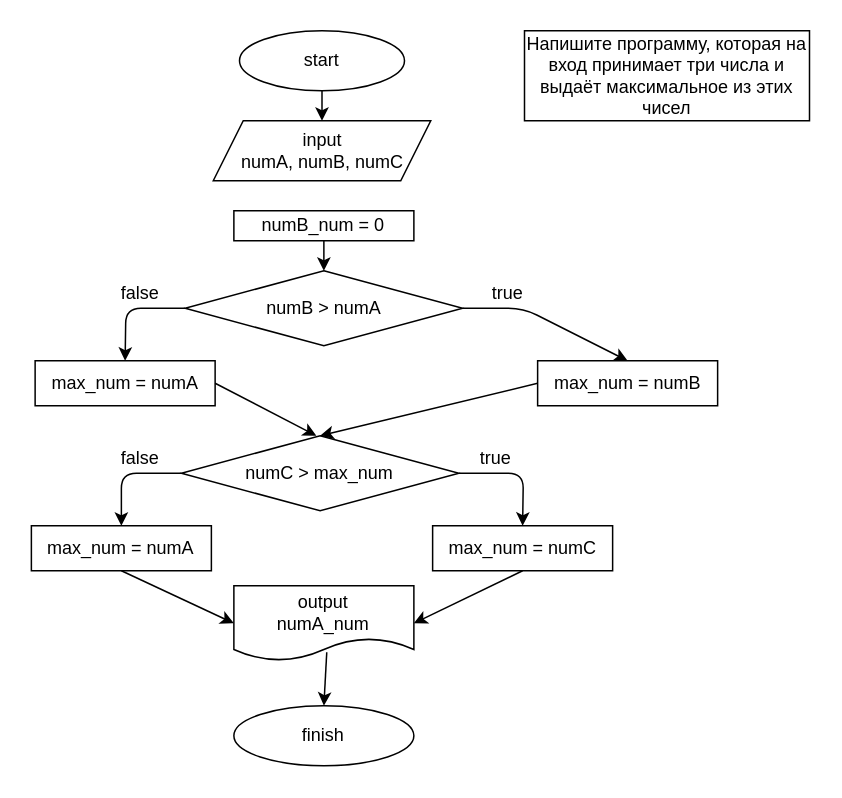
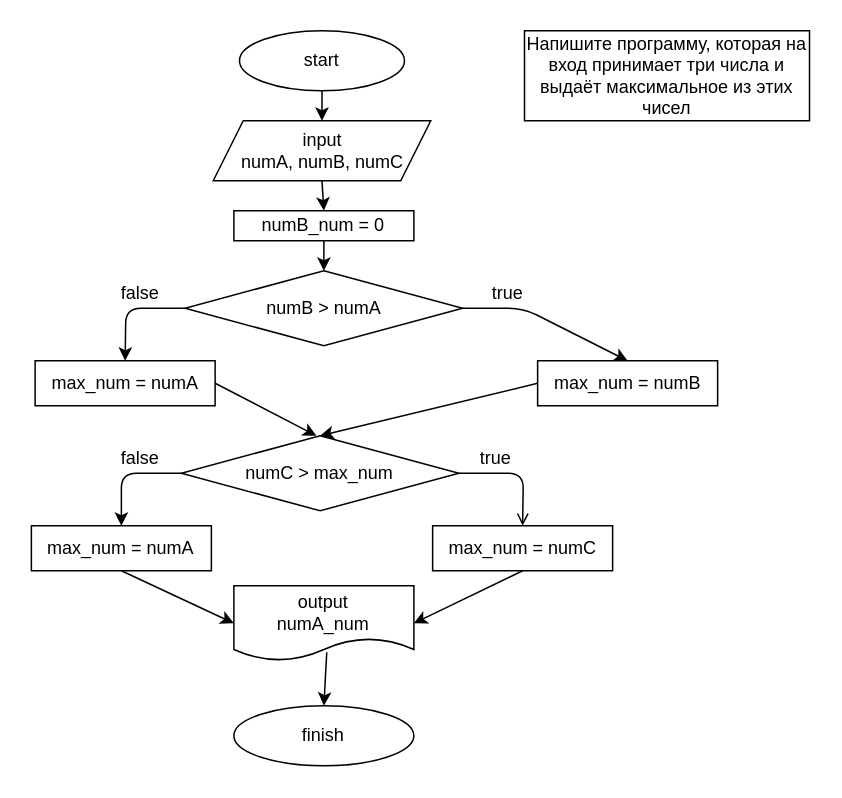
  <mxCell id="0" />
  <mxCell id="1" parent="0" />
  <mxCell id="2" value="start" style="ellipse;whiteSpace=wrap;html=1;" parent="1" vertex="1"><mxGeometry x="159" y="20" width="110" height="40" as="geometry" /></mxCell>
  <mxCell id="3" value="input&lt;br&gt;numA, numB, numC" style="shape=parallelogram;perimeter=parallelogramPerimeter;whiteSpace=wrap;html=1;fixedSize=1;" parent="1" vertex="1"><mxGeometry x="141.5" y="80" width="145" height="40" as="geometry" /></mxCell>
  <mxCell id="4" value="" style="endArrow=classic;html=1;exitX=0.5;exitY=1;exitDx=0;exitDy=0;entryX=0.5;entryY=0;entryDx=0;entryDy=0;" parent="1" source="2" target="3" edge="1"><mxGeometry width="50" height="50" relative="1" as="geometry"><mxPoint x="219" y="240" as="sourcePoint" /><mxPoint x="214" y="70" as="targetPoint" /></mxGeometry></mxCell>
  <mxCell id="5" value="numB &amp;gt; numA" style="rhombus;whiteSpace=wrap;html=1;" parent="1" vertex="1"><mxGeometry x="122.75" y="180" width="185" height="50" as="geometry" /></mxCell>
  <mxCell id="6" value="max_num = numB" style="rounded=0;whiteSpace=wrap;html=1;" parent="1" vertex="1"><mxGeometry x="357.75" y="240" width="120" height="30" as="geometry" /></mxCell>
  <mxCell id="7" value="max_num = numA" style="rounded=0;whiteSpace=wrap;html=1;" parent="1" vertex="1"><mxGeometry x="22.75" y="240" width="120" height="30" as="geometry" /></mxCell>
  <mxCell id="8" value="" style="endArrow=classic;html=1;entryX=0.5;entryY=0;entryDx=0;entryDy=0;exitX=1;exitY=0.5;exitDx=0;exitDy=0;" parent="1" source="5" target="6" edge="1"><mxGeometry width="50" height="50" relative="1" as="geometry"><mxPoint x="270.25" y="260" as="sourcePoint" /><mxPoint x="320.25" y="210" as="targetPoint" /><Array as="points"><mxPoint x="348.25" y="205" /></Array></mxGeometry></mxCell>
  <mxCell id="9" value="" style="endArrow=classic;html=1;entryX=0.5;entryY=0;entryDx=0;entryDy=0;exitX=0;exitY=0.5;exitDx=0;exitDy=0;" parent="1" source="5" target="7" edge="1"><mxGeometry width="50" height="50" relative="1" as="geometry"><mxPoint x="270.25" y="260" as="sourcePoint" /><mxPoint x="320.25" y="210" as="targetPoint" /><Array as="points"><mxPoint x="83.25" y="205" /></Array></mxGeometry></mxCell>
- <mxCell id="10" style="edgeStyle=none;html=1;entryX=0.5;entryY=0;entryDx=0;entryDy=0;exitX=1;exitY=0.5;exitDx=0;exitDy=0;" parent="1" source="11" target="12" edge="1"><mxGeometry relative="1" as="geometry"><Array as="points"><mxPoint x="348.25" y="315" /></Array></mxGeometry></mxCell>
+ <mxCell id="10" style="edgeStyle=none;html=1;entryX=0.5;entryY=0;entryDx=0;entryDy=0;exitX=1;exitY=0.5;exitDx=0;exitDy=0;endArrow=open;" parent="1" source="11" target="12" edge="1"><mxGeometry relative="1" as="geometry"><Array as="points"><mxPoint x="348.25" y="315" /></Array></mxGeometry></mxCell>
  <mxCell id="11" value="numC &amp;gt; max_num" style="rhombus;whiteSpace=wrap;html=1;" parent="1" vertex="1"><mxGeometry x="120.25" y="290" width="185" height="50" as="geometry" /></mxCell>
  <mxCell id="12" value="max_num = numC" style="rounded=0;whiteSpace=wrap;html=1;" parent="1" vertex="1"><mxGeometry x="287.75" y="350" width="120" height="30" as="geometry" /></mxCell>
  <mxCell id="13" value="max_num = numA" style="rounded=0;whiteSpace=wrap;html=1;" parent="1" vertex="1"><mxGeometry x="20.25" y="350" width="120" height="30" as="geometry" /></mxCell>
  <mxCell id="14" value="" style="endArrow=classic;html=1;entryX=0.5;entryY=0;entryDx=0;entryDy=0;exitX=0;exitY=0.5;exitDx=0;exitDy=0;" parent="1" source="6" target="11" edge="1"><mxGeometry width="50" height="50" relative="1" as="geometry"><mxPoint x="270.25" y="260" as="sourcePoint" /><mxPoint x="320.25" y="210" as="targetPoint" /></mxGeometry></mxCell>
  <mxCell id="15" value="" style="endArrow=classic;html=1;exitX=1;exitY=0.5;exitDx=0;exitDy=0;" parent="1" source="7" edge="1"><mxGeometry width="50" height="50" relative="1" as="geometry"><mxPoint x="150.25" y="300" as="sourcePoint" /><mxPoint x="210.25" y="290" as="targetPoint" /></mxGeometry></mxCell>
  <mxCell id="16" value="" style="endArrow=classic;html=1;entryX=0.5;entryY=0;entryDx=0;entryDy=0;exitX=0;exitY=0.5;exitDx=0;exitDy=0;" parent="1" source="11" target="13" edge="1"><mxGeometry width="50" height="50" relative="1" as="geometry"><mxPoint x="270.25" y="260" as="sourcePoint" /><mxPoint x="320.25" y="210" as="targetPoint" /><Array as="points"><mxPoint x="80.25" y="315" /></Array></mxGeometry></mxCell>
  <mxCell id="17" value="true" style="text;html=1;strokeColor=none;fillColor=none;align=center;verticalAlign=middle;whiteSpace=wrap;rounded=0;" parent="1" vertex="1"><mxGeometry x="307.75" y="180" width="60" height="30" as="geometry" /></mxCell>
  <mxCell id="18" value="true" style="text;html=1;strokeColor=none;fillColor=none;align=center;verticalAlign=middle;whiteSpace=wrap;rounded=0;" parent="1" vertex="1"><mxGeometry x="300.25" y="290" width="60" height="30" as="geometry" /></mxCell>
  <mxCell id="19" value="false" style="text;html=1;strokeColor=none;fillColor=none;align=center;verticalAlign=middle;whiteSpace=wrap;rounded=0;" parent="1" vertex="1"><mxGeometry x="62.75" y="180" width="60" height="30" as="geometry" /></mxCell>
  <mxCell id="20" value="false" style="text;html=1;strokeColor=none;fillColor=none;align=center;verticalAlign=middle;whiteSpace=wrap;rounded=0;" parent="1" vertex="1"><mxGeometry x="62.75" y="290" width="60" height="30" as="geometry" /></mxCell>
  <mxCell id="21" value="output&lt;br&gt;numA_num" style="shape=document;whiteSpace=wrap;html=1;boundedLbl=1;" parent="1" vertex="1"><mxGeometry x="155.25" y="390" width="120" height="50" as="geometry" /></mxCell>
  <mxCell id="22" value="numB_num = 0" style="rounded=0;whiteSpace=wrap;html=1;" parent="1" vertex="1"><mxGeometry x="155.25" y="140" width="120" height="20" as="geometry" /></mxCell>
  <mxCell id="23" value="" style="endArrow=classic;html=1;entryX=1;entryY=0.5;entryDx=0;entryDy=0;exitX=0.5;exitY=1;exitDx=0;exitDy=0;" parent="1" source="12" target="21" edge="1"><mxGeometry width="50" height="50" relative="1" as="geometry"><mxPoint x="269" y="400" as="sourcePoint" /><mxPoint x="319" y="350" as="targetPoint" /></mxGeometry></mxCell>
  <mxCell id="24" value="" style="endArrow=classic;html=1;entryX=0;entryY=0.5;entryDx=0;entryDy=0;exitX=0.5;exitY=1;exitDx=0;exitDy=0;" parent="1" source="13" target="21" edge="1"><mxGeometry width="50" height="50" relative="1" as="geometry"><mxPoint x="269" y="400" as="sourcePoint" /><mxPoint x="319" y="350" as="targetPoint" /></mxGeometry></mxCell>
  <mxCell id="25" value="finish" style="ellipse;whiteSpace=wrap;html=1;" parent="1" vertex="1"><mxGeometry x="155.25" y="470" width="120" height="40" as="geometry" /></mxCell>
  <mxCell id="26" value="" style="endArrow=classic;html=1;entryX=0.5;entryY=0;entryDx=0;entryDy=0;exitX=0.516;exitY=0.887;exitDx=0;exitDy=0;exitPerimeter=0;" parent="1" source="21" target="25" edge="1"><mxGeometry width="50" height="50" relative="1" as="geometry"><mxPoint x="269" y="400" as="sourcePoint" /><mxPoint x="319" y="350" as="targetPoint" /></mxGeometry></mxCell>
+ <mxCell id="27" value="" style="endArrow=classic;html=1;entryX=0.5;entryY=0;entryDx=0;entryDy=0;exitX=0.5;exitY=1;exitDx=0;exitDy=0;" parent="1" source="3" target="22" edge="1"><mxGeometry width="50" height="50" relative="1" as="geometry"><mxPoint x="269" y="240" as="sourcePoint" /><mxPoint x="319" y="190" as="targetPoint" /></mxGeometry></mxCell>
  <mxCell id="28" value="" style="endArrow=classic;html=1;entryX=0.5;entryY=0;entryDx=0;entryDy=0;exitX=0.5;exitY=1;exitDx=0;exitDy=0;" parent="1" source="22" target="5" edge="1"><mxGeometry width="50" height="50" relative="1" as="geometry"><mxPoint x="269" y="240" as="sourcePoint" /><mxPoint x="319" y="190" as="targetPoint" /></mxGeometry></mxCell>
  <mxCell id="29" value="Напишите программу, которая на вход принимает три числа и выдаёт максимальное из этих чисел" style="rounded=0;whiteSpace=wrap;html=1;" parent="1" vertex="1"><mxGeometry x="349" y="20" width="190" height="60" as="geometry" /></mxCell>
